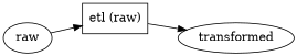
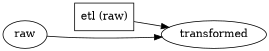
  digraph {
    rankdir=LR
    node [weight=0.2]
    n1 [label=raw]
    n2 [label="etl (raw)" shape=box]
    n3 [label=transformed]
-   n1 -> n2
+   n1 -> n3
    n2 -> n3
  }
